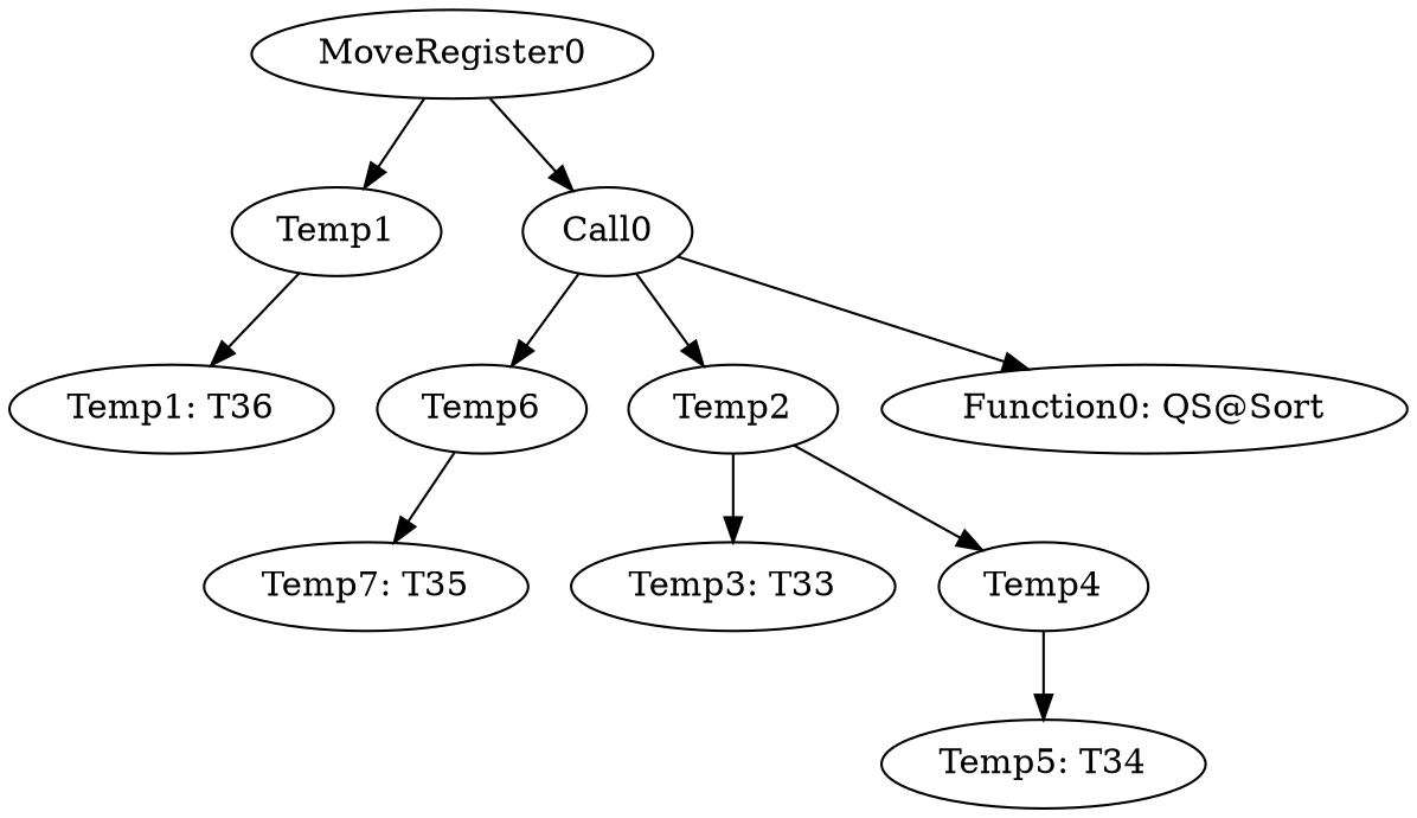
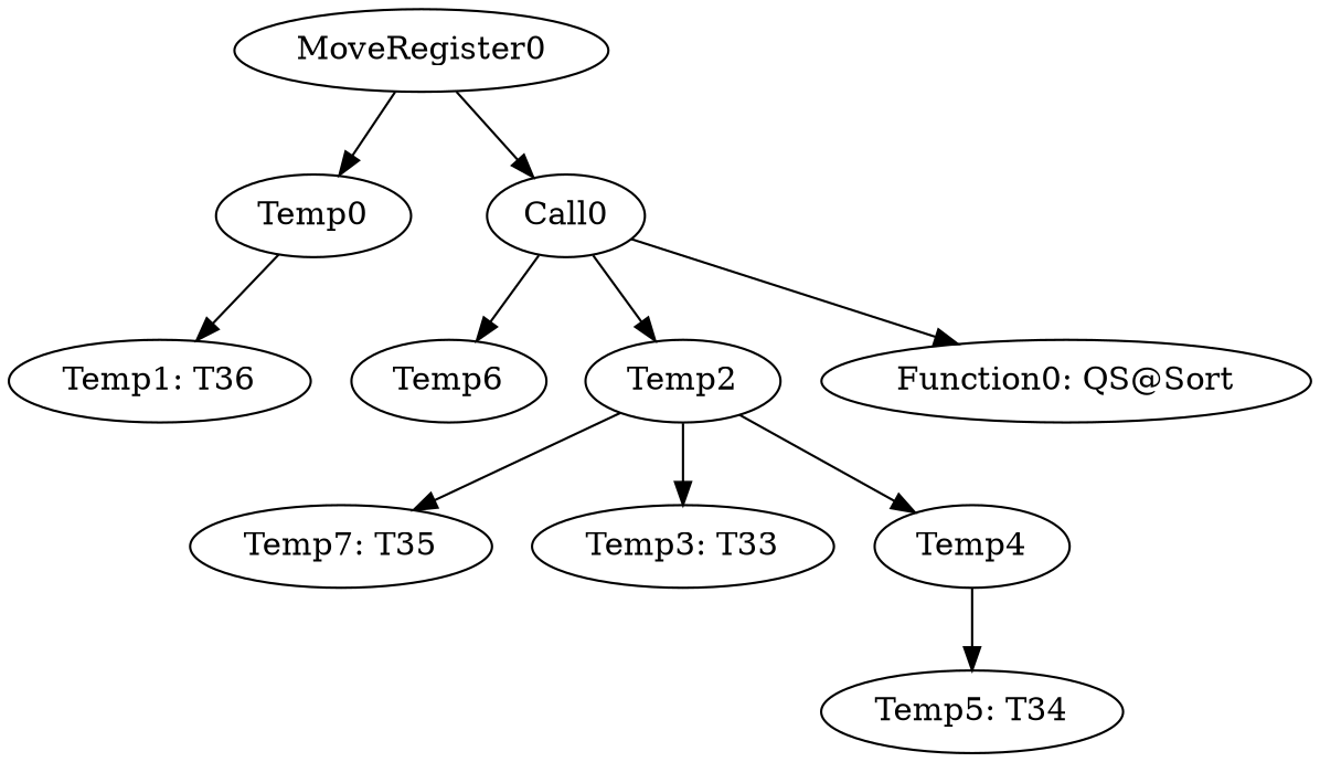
  digraph {
    ordering=out
    Temp6
    "Temp7: T35"
-   Temp0 [label=Temp1]
+   Temp0
    "Temp1: T36"
    Temp2
    "Temp3: T33"
    Temp4
    MoveRegister0
    Call0
    "Function0: QS@Sort"
    "Temp5: T34"
-   Temp6 -> "Temp7: T35"
+   Temp2 -> "Temp7: T35"
    Temp0 -> "Temp1: T36"
    Temp2 -> "Temp3: T33"
    Temp2 -> Temp4
    Temp4 -> "Temp5: T34"
    MoveRegister0 -> Temp0
    MoveRegister0 -> Call0
    Call0 -> Temp6
    Call0 -> Temp2
    Call0 -> "Function0: QS@Sort"
  }
